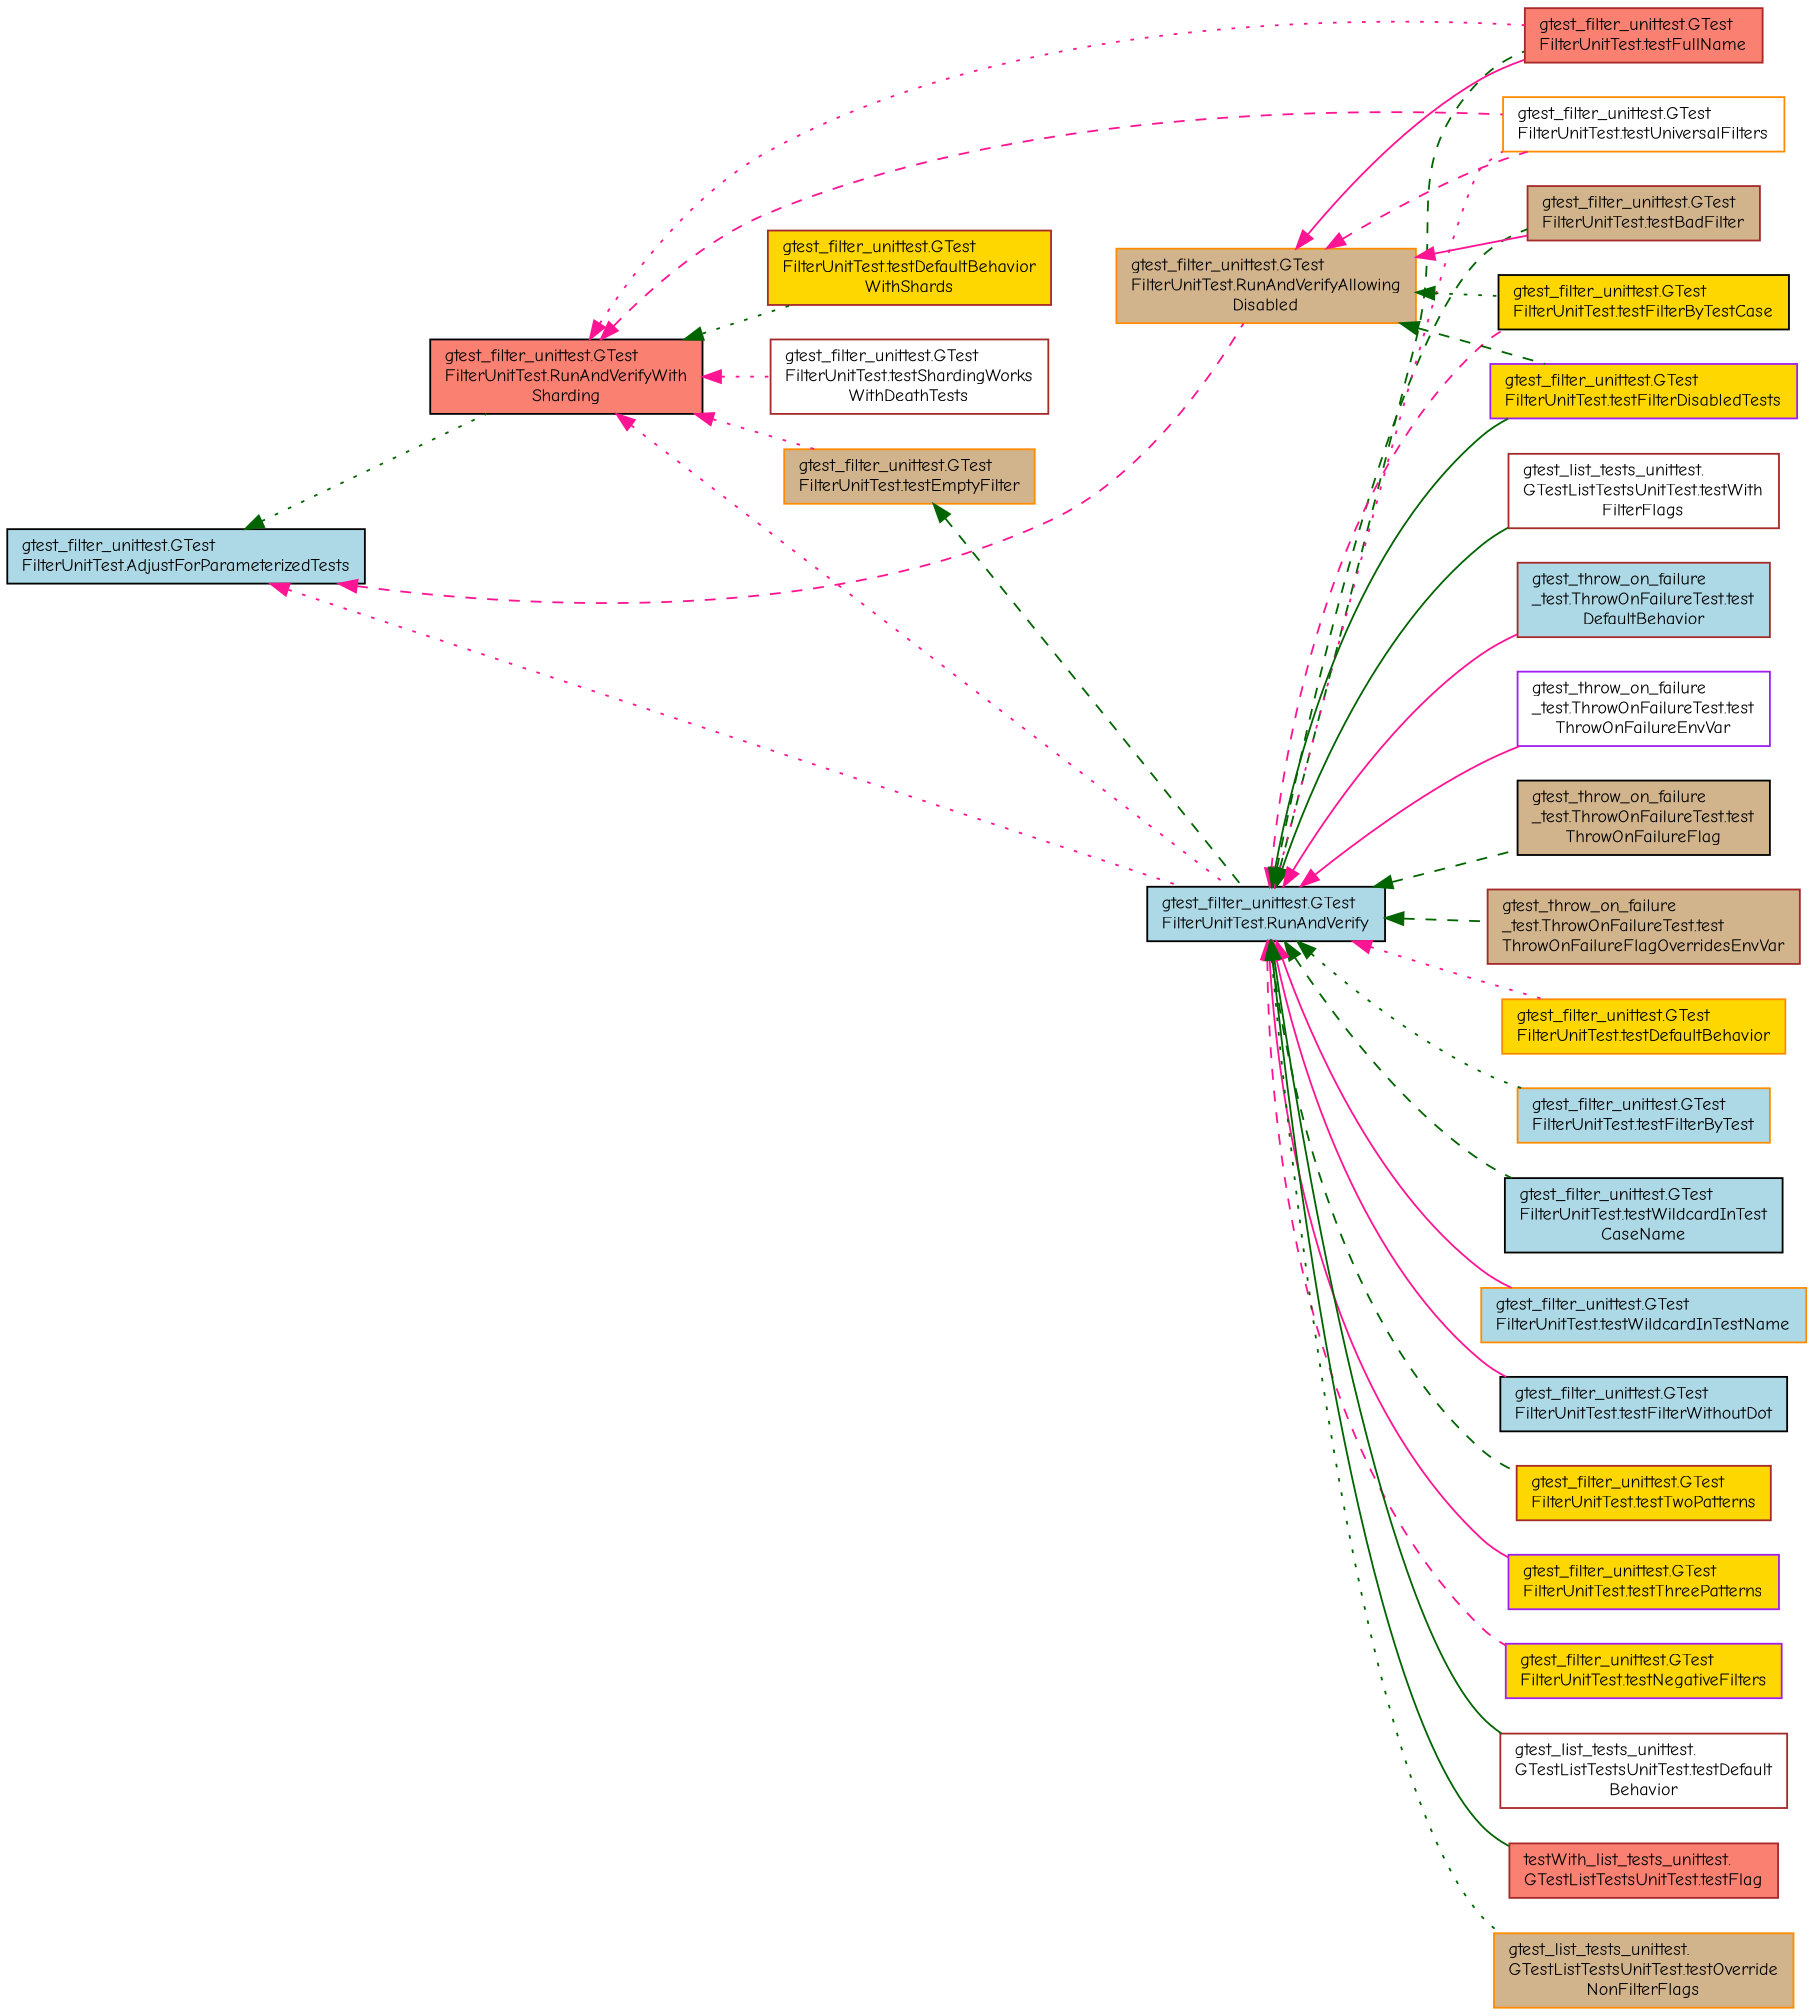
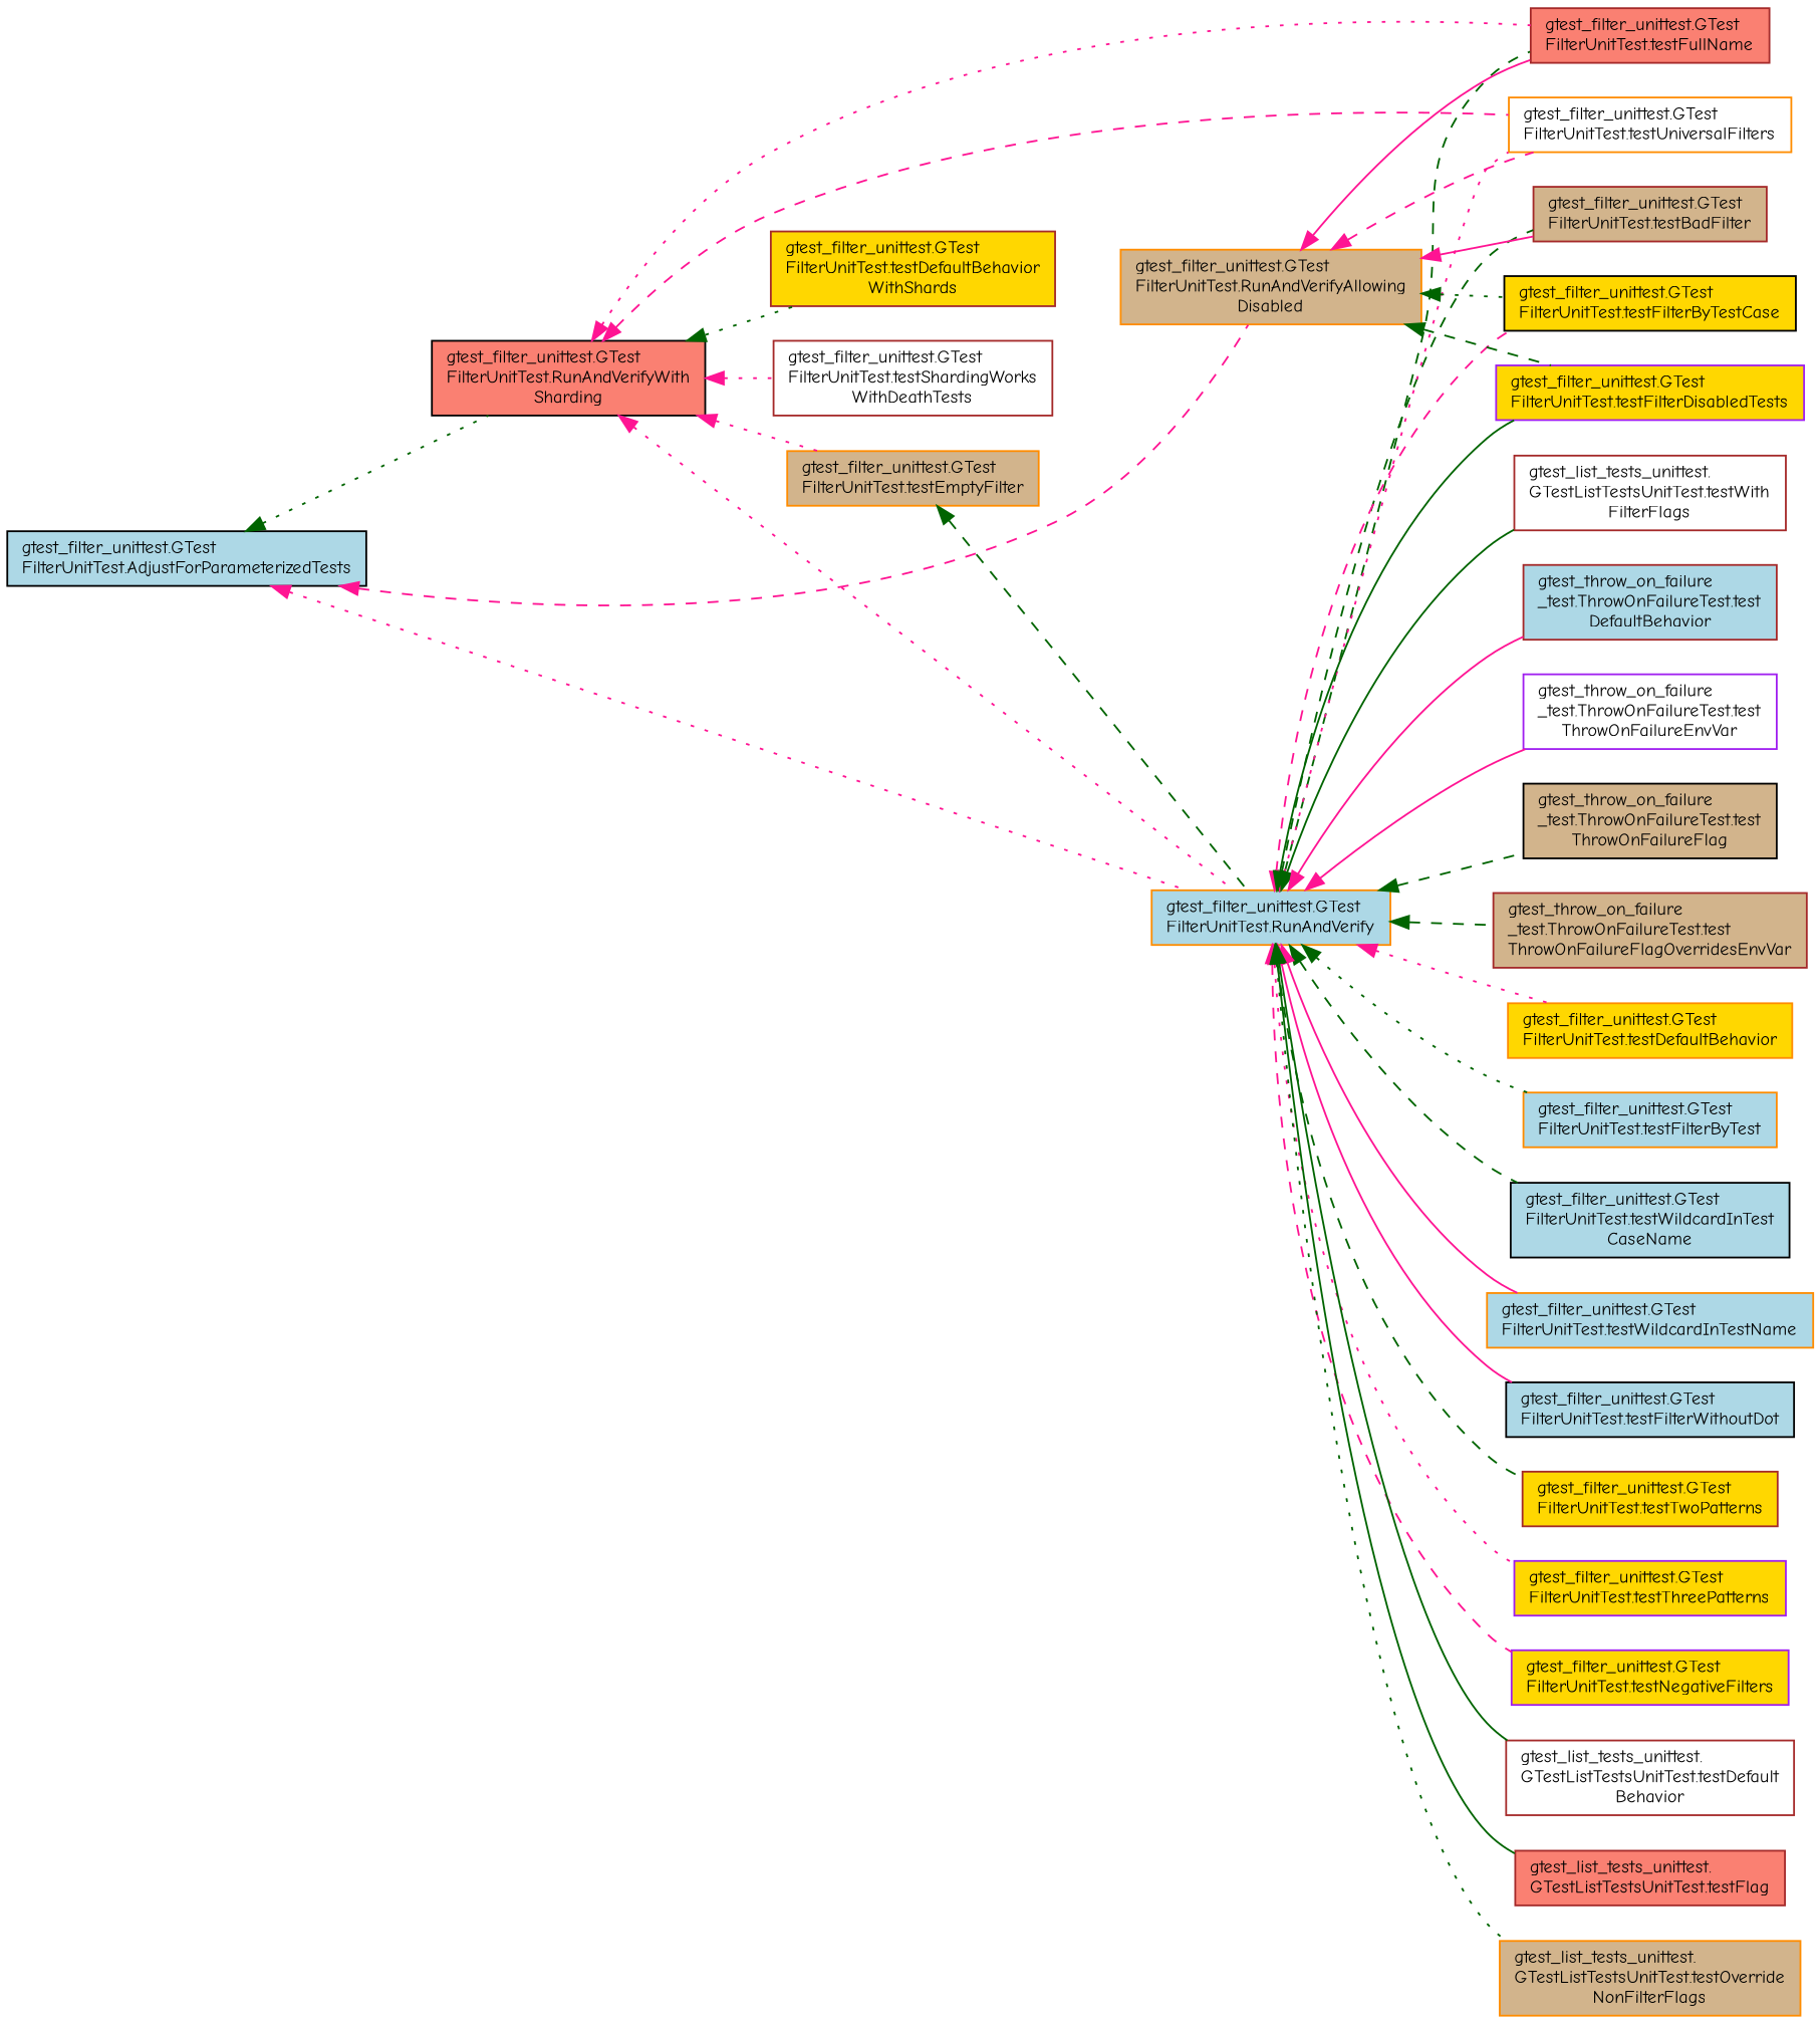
  digraph {
    fontname="Comic Neue"
    rankdir=LR
    node [color=brown fillcolor=lightblue fontname="Comic Neue" fontsize=10 shape=record style=filled]
    edge [color=deeppink dir=back fontname="Comic Neue" fontsize=10 labelfontname=Helvetica labelfontsize=10 style=dotted]
    n1 [color=black fontcolor=black height=0.2 label="gtest_filter_unittest.GTest\lFilterUnitTest.AdjustForParameterizedTests" width=0.4]
-   n2 [color=black height=0.2 label="gtest_filter_unittest.GTest\lFilterUnitTest.RunAndVerify" width=0.4]
+   n2 [color=darkorange height=0.2 label="gtest_filter_unittest.GTest\lFilterUnitTest.RunAndVerify" width=0.4]
    n3 [color=black fillcolor=salmon height=0.2 label="gtest_filter_unittest.GTest\lFilterUnitTest.RunAndVerifyWith\lSharding" width=0.4]
    n4 [color=darkorange fillcolor=tan height=0.2 label="gtest_filter_unittest.GTest\lFilterUnitTest.RunAndVerifyAllowing\lDisabled" width=0.4]
    n5 [color=darkorange fillcolor=gold height=0.2 label="gtest_filter_unittest.GTest\lFilterUnitTest.testDefaultBehavior" width=0.4]
    n6 [fillcolor=tan height=0.2 label="gtest_filter_unittest.GTest\lFilterUnitTest.testBadFilter" width=0.4]
    n7 [fillcolor=salmon height=0.2 label="gtest_filter_unittest.GTest\lFilterUnitTest.testFullName" width=0.4]
    n8 [color=darkorange fillcolor=white height=0.2 label="gtest_filter_unittest.GTest\lFilterUnitTest.testUniversalFilters" width=0.4]
    n9 [color=black fillcolor=gold height=0.2 label="gtest_filter_unittest.GTest\lFilterUnitTest.testFilterByTestCase" width=0.4]
    n10 [color=darkorange height=0.2 label="gtest_filter_unittest.GTest\lFilterUnitTest.testFilterByTest" width=0.4]
    n11 [color=purple fillcolor=gold height=0.2 label="gtest_filter_unittest.GTest\lFilterUnitTest.testFilterDisabledTests" width=0.4]
    n12 [color=black height=0.2 label="gtest_filter_unittest.GTest\lFilterUnitTest.testWildcardInTest\lCaseName" width=0.4]
    n13 [color=darkorange height=0.2 label="gtest_filter_unittest.GTest\lFilterUnitTest.testWildcardInTestName" width=0.4]
    n14 [color=black height=0.2 label="gtest_filter_unittest.GTest\lFilterUnitTest.testFilterWithoutDot" width=0.4]
    n15 [fillcolor=gold height=0.2 label="gtest_filter_unittest.GTest\lFilterUnitTest.testTwoPatterns" width=0.4]
    n16 [color=purple fillcolor=gold height=0.2 label="gtest_filter_unittest.GTest\lFilterUnitTest.testThreePatterns" width=0.4]
    n17 [color=purple fillcolor=gold height=0.2 label="gtest_filter_unittest.GTest\lFilterUnitTest.testNegativeFilters" width=0.4]
    n18 [fillcolor=white height=0.2 label="gtest_list_tests_unittest.\lGTestListTestsUnitTest.testDefault\lBehavior" width=0.4]
-   n19 [fillcolor=salmon height=0.2 label="testWith_list_tests_unittest.\lGTestListTestsUnitTest.testFlag" width=0.4]
+   n19 [fillcolor=salmon height=0.2 label="gtest_list_tests_unittest.\lGTestListTestsUnitTest.testFlag" width=0.4]
    n20 [color=darkorange fillcolor=tan height=0.2 label="gtest_list_tests_unittest.\lGTestListTestsUnitTest.testOverride\lNonFilterFlags" width=0.4]
    n21 [fillcolor=white height=0.2 label="gtest_list_tests_unittest.\lGTestListTestsUnitTest.testWith\lFilterFlags" width=0.4]
    n22 [height=0.2 label="gtest_throw_on_failure\l_test.ThrowOnFailureTest.test\lDefaultBehavior" width=0.4]
    n23 [color=purple fillcolor=white height=0.2 label="gtest_throw_on_failure\l_test.ThrowOnFailureTest.test\lThrowOnFailureEnvVar" width=0.4]
    n24 [color=black fillcolor=tan height=0.2 label="gtest_throw_on_failure\l_test.ThrowOnFailureTest.test\lThrowOnFailureFlag" width=0.4]
    n25 [fillcolor=tan height=0.2 label="gtest_throw_on_failure\l_test.ThrowOnFailureTest.test\lThrowOnFailureFlagOverridesEnvVar" width=0.4]
    n26 [color=darkorange fillcolor=tan height=0.2 label="gtest_filter_unittest.GTest\lFilterUnitTest.testEmptyFilter" width=0.4]
    n27 [fillcolor=gold height=0.2 label="gtest_filter_unittest.GTest\lFilterUnitTest.testDefaultBehavior\lWithShards" width=0.4]
    n28 [fillcolor=white height=0.2 label="gtest_filter_unittest.GTest\lFilterUnitTest.testShardingWorks\lWithDeathTests" width=0.4]
    n1 -> n2
    n1 -> n3 [color=darkgreen]
    n1 -> n4 [style=dashed]
    n2 -> n5
    n2 -> n6 [color=darkgreen style=dashed]
    n2 -> n7 [color=darkgreen style=dashed]
    n2 -> n8
    n2 -> n9 [style=dashed]
    n2 -> n10 [color=darkgreen]
    n2 -> n11 [color=darkgreen style=solid]
    n2 -> n12 [color=darkgreen style=dashed]
    n2 -> n13 [style=solid]
    n2 -> n14 [style=solid]
    n2 -> n15 [color=darkgreen style=dashed]
-   n2 -> n16 [style=solid]
+   n2 -> n16
    n2 -> n17 [style=dashed]
    n2 -> n18 [color=darkgreen style=solid]
    n2 -> n19 [color=darkgreen style=solid]
    n2 -> n20 [color=darkgreen]
    n2 -> n21 [color=darkgreen style=solid]
    n2 -> n22 [style=solid]
    n2 -> n23 [style=solid]
    n2 -> n24 [color=darkgreen style=dashed]
    n2 -> n25 [color=darkgreen style=dashed]
    n3 -> n2
    n3 -> n7
    n3 -> n8 [style=dashed]
    n3 -> n26
    n3 -> n27 [color=darkgreen]
    n3 -> n28
    n4 -> n6 [style=solid]
    n4 -> n7 [style=solid]
    n4 -> n8 [style=dashed]
    n4 -> n9 [color=darkgreen]
    n4 -> n11 [color=darkgreen style=dashed]
    n26 -> n2 [color=darkgreen style=dashed]
  }
